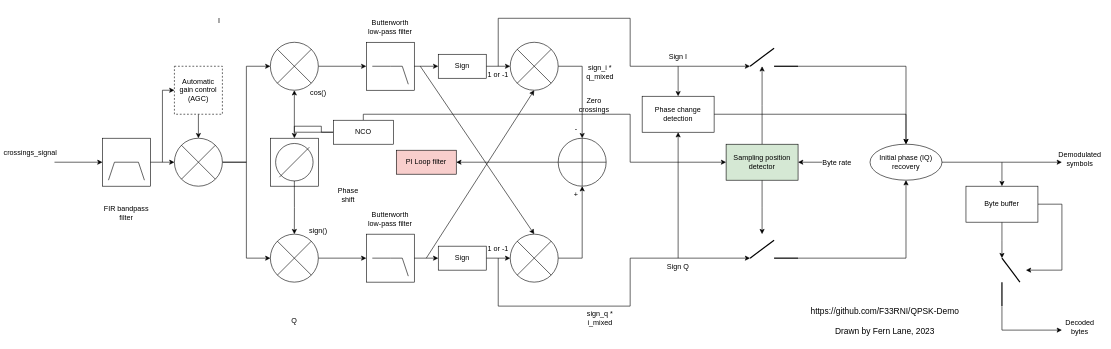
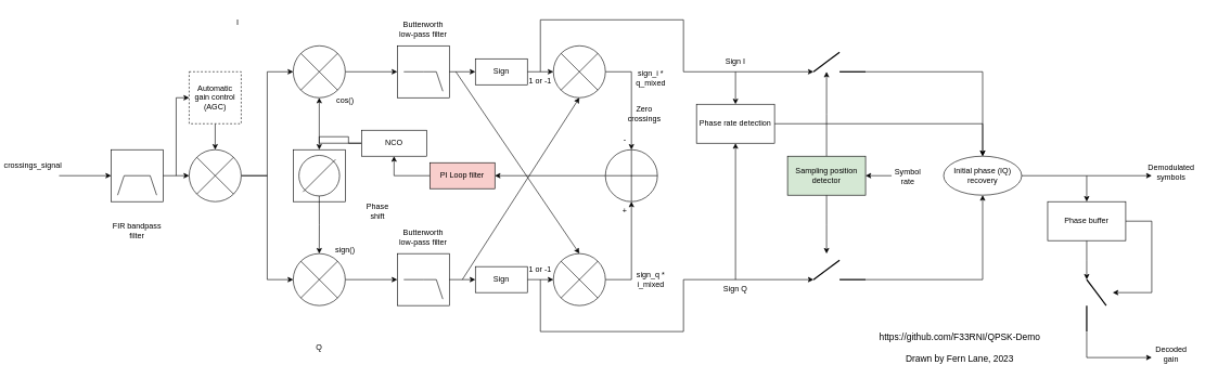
  <mxCell id="0" />
  <mxCell id="1" parent="0" />
  <mxCell id="2" value="" style="endArrow=classic;html=1;rounded=0;" parent="1" edge="1"><mxGeometry width="50" height="50" relative="1" as="geometry"><mxPoint x="90" y="270" as="sourcePoint" /><mxPoint x="170" y="270" as="targetPoint" /></mxGeometry></mxCell>
  <mxCell id="3" value="crossings_signal" style="text;html=1;strokeColor=none;fillColor=none;align=center;verticalAlign=middle;whiteSpace=wrap;rounded=0;" parent="1" vertex="1"><mxGeometry x="20" y="240" width="60" height="30" as="geometry" /></mxCell>
  <mxCell id="4" value="" style="group" parent="1" vertex="1" connectable="0"><mxGeometry x="1250" y="400" width="80" height="30" as="geometry" /></mxCell>
  <mxCell id="5" value="" style="endArrow=none;html=1;rounded=0;strokeWidth=2;" parent="4" edge="1"><mxGeometry width="50" height="50" relative="1" as="geometry"><mxPoint y="30" as="sourcePoint" /><mxPoint x="40" as="targetPoint" /></mxGeometry></mxCell>
  <mxCell id="6" value="" style="endArrow=none;html=1;rounded=0;strokeWidth=2;" parent="4" edge="1"><mxGeometry width="50" height="50" relative="1" as="geometry"><mxPoint x="40" y="30" as="sourcePoint" /><mxPoint x="80" y="30" as="targetPoint" /></mxGeometry></mxCell>
  <mxCell id="7" value="" style="group" parent="1" vertex="1" connectable="0"><mxGeometry x="450" y="230" width="80" height="80" as="geometry" /></mxCell>
  <mxCell id="8" value="" style="whiteSpace=wrap;html=1;aspect=fixed;" parent="7" vertex="1"><mxGeometry width="80" height="80" as="geometry" /></mxCell>
  <mxCell id="9" value="" style="ellipse;whiteSpace=wrap;html=1;aspect=fixed;" parent="7" vertex="1"><mxGeometry x="8.75" y="8.75" width="62.5" height="62.5" as="geometry" /></mxCell>
  <mxCell id="10" value="" style="endArrow=none;html=1;rounded=0;strokeWidth=1;" parent="7" edge="1"><mxGeometry width="50" height="50" relative="1" as="geometry"><mxPoint x="15" y="65" as="sourcePoint" /><mxPoint x="65" y="15" as="targetPoint" /></mxGeometry></mxCell>
  <mxCell id="11" value="" style="group" parent="1" vertex="1" connectable="0"><mxGeometry x="170" y="230" width="80" height="80" as="geometry" /></mxCell>
  <mxCell id="12" value="" style="rounded=0;whiteSpace=wrap;html=1;container=0;" parent="11" vertex="1"><mxGeometry width="80" height="80" as="geometry" /></mxCell>
  <mxCell id="13" value="" style="endArrow=none;html=1;rounded=0;entryX=0.875;entryY=0.875;entryDx=0;entryDy=0;exitX=0.125;exitY=0.875;exitDx=0;exitDy=0;exitPerimeter=0;entryPerimeter=0;" parent="11" source="12" target="12" edge="1"><mxGeometry width="50" height="50" relative="1" as="geometry"><mxPoint y="80" as="sourcePoint" /><mxPoint x="50" y="30" as="targetPoint" /><Array as="points"><mxPoint x="20" y="40" /><mxPoint x="60" y="40" /></Array></mxGeometry></mxCell>
  <mxCell id="14" value="FIR bandpass filter" style="text;html=1;strokeColor=none;fillColor=none;align=center;verticalAlign=middle;whiteSpace=wrap;rounded=0;" parent="1" vertex="1"><mxGeometry x="160" y="340" width="100" height="30" as="geometry" /></mxCell>
  <mxCell id="15" style="edgeStyle=orthogonalEdgeStyle;rounded=0;orthogonalLoop=1;jettySize=auto;html=1;entryX=0;entryY=0.5;entryDx=0;entryDy=0;strokeWidth=1;" parent="1" source="17" target="22" edge="1"><mxGeometry relative="1" as="geometry" /></mxCell>
  <mxCell id="16" style="edgeStyle=orthogonalEdgeStyle;rounded=0;orthogonalLoop=1;jettySize=auto;html=1;entryX=0;entryY=0.5;entryDx=0;entryDy=0;strokeWidth=1;" parent="1" source="17" target="24" edge="1"><mxGeometry relative="1" as="geometry" /></mxCell>
  <mxCell id="17" value="" style="shape=sumEllipse;perimeter=ellipsePerimeter;whiteSpace=wrap;html=1;backgroundOutline=1;" parent="1" vertex="1"><mxGeometry x="290" y="230" width="80" height="80" as="geometry" /></mxCell>
  <mxCell id="18" style="edgeStyle=orthogonalEdgeStyle;rounded=0;orthogonalLoop=1;jettySize=auto;html=1;entryX=0;entryY=0.5;entryDx=0;entryDy=0;strokeWidth=1;" parent="1" source="12" target="17" edge="1"><mxGeometry relative="1" as="geometry" /></mxCell>
  <mxCell id="19" style="edgeStyle=orthogonalEdgeStyle;rounded=0;orthogonalLoop=1;jettySize=auto;html=1;entryX=0.5;entryY=0;entryDx=0;entryDy=0;strokeWidth=1;" parent="1" source="20" target="17" edge="1"><mxGeometry relative="1" as="geometry" /></mxCell>
  <mxCell id="20" value="Automatic gain control (AGC)" style="rounded=0;whiteSpace=wrap;html=1;dashed=1;" parent="1" vertex="1"><mxGeometry x="290" y="110" width="80" height="80" as="geometry" /></mxCell>
  <mxCell id="21" style="edgeStyle=orthogonalEdgeStyle;rounded=0;orthogonalLoop=1;jettySize=auto;html=1;entryX=0;entryY=0.5;entryDx=0;entryDy=0;strokeWidth=1;" parent="1" source="22" target="36" edge="1"><mxGeometry relative="1" as="geometry" /></mxCell>
  <mxCell id="22" value="" style="shape=sumEllipse;perimeter=ellipsePerimeter;whiteSpace=wrap;html=1;backgroundOutline=1;" parent="1" vertex="1"><mxGeometry x="450" y="70" width="80" height="80" as="geometry" /></mxCell>
  <mxCell id="23" style="edgeStyle=orthogonalEdgeStyle;rounded=0;orthogonalLoop=1;jettySize=auto;html=1;entryX=0;entryY=0.5;entryDx=0;entryDy=0;strokeWidth=1;" parent="1" source="24" target="40" edge="1"><mxGeometry relative="1" as="geometry" /></mxCell>
  <mxCell id="24" value="" style="shape=sumEllipse;perimeter=ellipsePerimeter;whiteSpace=wrap;html=1;backgroundOutline=1;" parent="1" vertex="1"><mxGeometry x="450" y="390" width="80" height="80" as="geometry" /></mxCell>
  <mxCell id="25" style="edgeStyle=orthogonalEdgeStyle;rounded=0;orthogonalLoop=1;jettySize=auto;html=1;entryX=0.5;entryY=1;entryDx=0;entryDy=0;strokeWidth=1;" parent="1" source="28" target="22" edge="1"><mxGeometry relative="1" as="geometry" /></mxCell>
  <mxCell id="26" style="edgeStyle=orthogonalEdgeStyle;rounded=0;orthogonalLoop=1;jettySize=auto;html=1;entryX=0.5;entryY=0;entryDx=0;entryDy=0;strokeWidth=1;" parent="1" source="28" target="8" edge="1"><mxGeometry relative="1" as="geometry" /></mxCell>
- <mxCell id="27" style="edgeStyle=orthogonalEdgeStyle;rounded=0;orthogonalLoop=1;jettySize=auto;html=1;entryX=0;entryY=0.5;entryDx=0;entryDy=0;strokeWidth=1;" parent="1" source="28" target="74" edge="1"><mxGeometry relative="1" as="geometry"><Array as="points"><mxPoint x="1050" y="190" /><mxPoint x="1050" y="270" /></Array></mxGeometry></mxCell>
  <mxCell id="28" value="NCO" style="rounded=0;whiteSpace=wrap;html=1;" parent="1" vertex="1"><mxGeometry x="555" y="200" width="100" height="40" as="geometry" /></mxCell>
  <mxCell id="29" style="edgeStyle=orthogonalEdgeStyle;rounded=0;orthogonalLoop=1;jettySize=auto;html=1;strokeWidth=1;" parent="1" source="9" target="24" edge="1"><mxGeometry relative="1" as="geometry" /></mxCell>
  <mxCell id="30" value="Phase shift" style="text;html=1;strokeColor=none;fillColor=none;align=center;verticalAlign=middle;whiteSpace=wrap;rounded=0;" parent="1" vertex="1"><mxGeometry x="550" y="310" width="60" height="30" as="geometry" /></mxCell>
  <mxCell id="31" value="sign()" style="text;html=1;strokeColor=none;fillColor=none;align=center;verticalAlign=middle;whiteSpace=wrap;rounded=0;" parent="1" vertex="1"><mxGeometry x="500" y="370" width="60" height="30" as="geometry" /></mxCell>
  <mxCell id="32" value="cos()" style="text;html=1;strokeColor=none;fillColor=none;align=center;verticalAlign=middle;whiteSpace=wrap;rounded=0;" parent="1" vertex="1"><mxGeometry x="500" y="140" width="60" height="30" as="geometry" /></mxCell>
+ <mxCell id="33" style="edgeStyle=orthogonalEdgeStyle;rounded=0;orthogonalLoop=1;jettySize=auto;html=1;entryX=0.5;entryY=1;entryDx=0;entryDy=0;strokeWidth=1;" parent="1" source="34" target="28" edge="1"><mxGeometry relative="1" as="geometry" /></mxCell>
  <mxCell id="34" value="PI Loop filter" style="rounded=0;whiteSpace=wrap;html=1;fillColor=#f8cecc;" parent="1" vertex="1"><mxGeometry x="660" y="250" width="100" height="40" as="geometry" /></mxCell>
  <mxCell id="35" value="" style="group" parent="1" vertex="1" connectable="0"><mxGeometry x="610" y="70" width="80" height="80" as="geometry" /></mxCell>
  <mxCell id="36" value="" style="rounded=0;whiteSpace=wrap;html=1;container=0;" parent="35" vertex="1"><mxGeometry width="80" height="80" as="geometry" /></mxCell>
  <mxCell id="37" value="" style="endArrow=none;html=1;rounded=0;entryX=0.875;entryY=0.875;entryDx=0;entryDy=0;exitX=0.125;exitY=0.5;exitDx=0;exitDy=0;exitPerimeter=0;entryPerimeter=0;" parent="35" source="36" target="36" edge="1"><mxGeometry width="50" height="50" relative="1" as="geometry"><mxPoint y="80" as="sourcePoint" /><mxPoint x="50" y="30" as="targetPoint" /><Array as="points"><mxPoint x="40" y="40" /><mxPoint x="60" y="40" /></Array></mxGeometry></mxCell>
  <mxCell id="38" value="Butterworth low-pass filter" style="text;html=1;strokeColor=none;fillColor=none;align=center;verticalAlign=middle;whiteSpace=wrap;rounded=0;" parent="1" vertex="1"><mxGeometry x="610" y="30" width="80" height="30" as="geometry" /></mxCell>
  <mxCell id="39" value="" style="group" parent="1" vertex="1" connectable="0"><mxGeometry x="610" y="390" width="80" height="80" as="geometry" /></mxCell>
  <mxCell id="40" value="" style="rounded=0;whiteSpace=wrap;html=1;container=0;" parent="39" vertex="1"><mxGeometry width="80" height="80" as="geometry" /></mxCell>
  <mxCell id="41" value="" style="endArrow=none;html=1;rounded=0;entryX=0.875;entryY=0.875;entryDx=0;entryDy=0;exitX=0.125;exitY=0.5;exitDx=0;exitDy=0;exitPerimeter=0;entryPerimeter=0;" parent="39" source="40" target="40" edge="1"><mxGeometry width="50" height="50" relative="1" as="geometry"><mxPoint y="80" as="sourcePoint" /><mxPoint x="50" y="30" as="targetPoint" /><Array as="points"><mxPoint x="40" y="40" /><mxPoint x="60" y="40" /></Array></mxGeometry></mxCell>
  <mxCell id="42" value="Butterworth low-pass filter" style="text;html=1;strokeColor=none;fillColor=none;align=center;verticalAlign=middle;whiteSpace=wrap;rounded=0;" parent="1" vertex="1"><mxGeometry x="610" y="350" width="80" height="30" as="geometry" /></mxCell>
  <mxCell id="43" value="I" style="text;html=1;strokeColor=none;fillColor=none;align=center;verticalAlign=middle;whiteSpace=wrap;rounded=0;" parent="1" vertex="1"><mxGeometry x="335" y="20" width="60" height="30" as="geometry" /></mxCell>
  <mxCell id="44" value="Q" style="text;html=1;strokeColor=none;fillColor=none;align=center;verticalAlign=middle;whiteSpace=wrap;rounded=0;" parent="1" vertex="1"><mxGeometry x="460" y="520" width="60" height="30" as="geometry" /></mxCell>
  <mxCell id="45" style="edgeStyle=orthogonalEdgeStyle;rounded=0;orthogonalLoop=1;jettySize=auto;html=1;entryX=0;entryY=0.5;entryDx=0;entryDy=0;strokeWidth=1;" parent="1" source="46" target="52" edge="1"><mxGeometry relative="1" as="geometry" /></mxCell>
  <mxCell id="46" value="Sign" style="rounded=0;whiteSpace=wrap;html=1;" parent="1" vertex="1"><mxGeometry x="730" y="90" width="80" height="40" as="geometry" /></mxCell>
  <mxCell id="47" style="edgeStyle=orthogonalEdgeStyle;rounded=0;orthogonalLoop=1;jettySize=auto;html=1;entryX=0;entryY=0.5;entryDx=0;entryDy=0;strokeWidth=1;" parent="1" source="48" target="54" edge="1"><mxGeometry relative="1" as="geometry" /></mxCell>
  <mxCell id="48" value="Sign" style="rounded=0;whiteSpace=wrap;html=1;" parent="1" vertex="1"><mxGeometry x="730" y="410" width="80" height="40" as="geometry" /></mxCell>
  <mxCell id="49" style="edgeStyle=orthogonalEdgeStyle;rounded=0;orthogonalLoop=1;jettySize=auto;html=1;entryX=0;entryY=0.5;entryDx=0;entryDy=0;strokeWidth=1;" parent="1" source="36" target="46" edge="1"><mxGeometry relative="1" as="geometry" /></mxCell>
  <mxCell id="50" style="edgeStyle=orthogonalEdgeStyle;rounded=0;orthogonalLoop=1;jettySize=auto;html=1;entryX=0;entryY=0.5;entryDx=0;entryDy=0;strokeWidth=1;" parent="1" source="40" target="48" edge="1"><mxGeometry relative="1" as="geometry" /></mxCell>
  <mxCell id="51" style="edgeStyle=orthogonalEdgeStyle;rounded=0;orthogonalLoop=1;jettySize=auto;html=1;entryX=0.5;entryY=0;entryDx=0;entryDy=0;strokeWidth=1;" parent="1" source="52" target="56" edge="1"><mxGeometry relative="1" as="geometry"><Array as="points"><mxPoint x="970" y="110" /></Array></mxGeometry></mxCell>
  <mxCell id="52" value="" style="shape=sumEllipse;perimeter=ellipsePerimeter;whiteSpace=wrap;html=1;backgroundOutline=1;" parent="1" vertex="1"><mxGeometry x="850" y="70" width="80" height="80" as="geometry" /></mxCell>
  <mxCell id="53" style="edgeStyle=orthogonalEdgeStyle;rounded=0;orthogonalLoop=1;jettySize=auto;html=1;entryX=0.5;entryY=1;entryDx=0;entryDy=0;strokeWidth=1;" parent="1" source="54" target="56" edge="1"><mxGeometry relative="1" as="geometry"><Array as="points"><mxPoint x="970" y="430" /></Array></mxGeometry></mxCell>
  <mxCell id="54" value="" style="shape=sumEllipse;perimeter=ellipsePerimeter;whiteSpace=wrap;html=1;backgroundOutline=1;" parent="1" vertex="1"><mxGeometry x="850" y="390" width="80" height="80" as="geometry" /></mxCell>
  <mxCell id="55" style="edgeStyle=orthogonalEdgeStyle;rounded=0;orthogonalLoop=1;jettySize=auto;html=1;entryX=1;entryY=0.5;entryDx=0;entryDy=0;strokeWidth=1;" parent="1" source="56" target="34" edge="1"><mxGeometry relative="1" as="geometry" /></mxCell>
  <mxCell id="56" value="" style="shape=orEllipse;perimeter=ellipsePerimeter;whiteSpace=wrap;html=1;backgroundOutline=1;" parent="1" vertex="1"><mxGeometry x="930" y="230" width="80" height="80" as="geometry" /></mxCell>
  <mxCell id="57" value="+" style="text;html=1;strokeColor=none;fillColor=none;align=center;verticalAlign=middle;whiteSpace=wrap;rounded=0;" parent="1" vertex="1"><mxGeometry x="930" y="310" width="60" height="30" as="geometry" /></mxCell>
  <mxCell id="58" value="-" style="text;html=1;strokeColor=none;fillColor=none;align=center;verticalAlign=middle;whiteSpace=wrap;rounded=0;" parent="1" vertex="1"><mxGeometry x="930" y="200" width="60" height="30" as="geometry" /></mxCell>
  <mxCell id="59" value="" style="endArrow=classic;html=1;rounded=0;strokeWidth=1;entryX=0.5;entryY=0;entryDx=0;entryDy=0;" parent="1" target="54" edge="1"><mxGeometry width="50" height="50" relative="1" as="geometry"><mxPoint x="700" y="110" as="sourcePoint" /><mxPoint x="790" y="180" as="targetPoint" /></mxGeometry></mxCell>
  <mxCell id="60" value="" style="endArrow=classic;html=1;rounded=0;strokeWidth=1;entryX=0.5;entryY=1;entryDx=0;entryDy=0;" parent="1" target="52" edge="1"><mxGeometry width="50" height="50" relative="1" as="geometry"><mxPoint x="710" y="430" as="sourcePoint" /><mxPoint x="780" y="330" as="targetPoint" /></mxGeometry></mxCell>
  <mxCell id="61" value="sign_i * q_mixed" style="text;html=1;strokeColor=none;fillColor=none;align=center;verticalAlign=middle;whiteSpace=wrap;rounded=0;" parent="1" vertex="1"><mxGeometry x="970" y="105" width="60" height="30" as="geometry" /></mxCell>
- <mxCell id="62" value="sign_q * i_mixed" style="text;html=1;strokeColor=none;fillColor=none;align=center;verticalAlign=middle;whiteSpace=wrap;rounded=0;" parent="1" vertex="1"><mxGeometry x="970" y="515" width="60" height="30" as="geometry" /></mxCell>
+ <mxCell id="62" value="sign_q * i_mixed" style="text;html=1;strokeColor=none;fillColor=none;align=center;verticalAlign=middle;whiteSpace=wrap;rounded=0;" parent="1" vertex="1"><mxGeometry x="970" y="415" width="60" height="30" as="geometry" /></mxCell>
  <mxCell id="63" style="edgeStyle=orthogonalEdgeStyle;rounded=0;orthogonalLoop=1;jettySize=auto;html=1;strokeWidth=1;" parent="1" source="64" edge="1"><mxGeometry relative="1" as="geometry"><mxPoint x="1250" y="110" as="targetPoint" /><Array as="points"><mxPoint x="830" y="30" /><mxPoint x="1050" y="30" /><mxPoint x="1050" y="110" /></Array></mxGeometry></mxCell>
  <mxCell id="64" value="1 or -1" style="text;html=1;strokeColor=none;fillColor=none;align=center;verticalAlign=middle;whiteSpace=wrap;rounded=0;" parent="1" vertex="1"><mxGeometry x="800" y="110" width="60" height="30" as="geometry" /></mxCell>
  <mxCell id="65" style="edgeStyle=orthogonalEdgeStyle;rounded=0;orthogonalLoop=1;jettySize=auto;html=1;strokeWidth=1;" parent="1" source="66" edge="1"><mxGeometry relative="1" as="geometry"><mxPoint x="1250" y="430" as="targetPoint" /><Array as="points"><mxPoint x="830" y="510" /><mxPoint x="1050" y="510" /><mxPoint x="1050" y="430" /></Array></mxGeometry></mxCell>
  <mxCell id="66" value="1 or -1" style="text;html=1;strokeColor=none;fillColor=none;align=center;verticalAlign=middle;whiteSpace=wrap;rounded=0;" parent="1" vertex="1"><mxGeometry x="800" y="400" width="60" height="30" as="geometry" /></mxCell>
  <mxCell id="67" value="" style="group;rotation=90;" parent="1" vertex="1" connectable="0"><mxGeometry x="1645" y="455" width="80" height="30" as="geometry" /></mxCell>
  <mxCell id="68" value="" style="endArrow=none;html=1;rounded=0;strokeWidth=2;" parent="67" edge="1"><mxGeometry width="50" height="50" relative="1" as="geometry"><mxPoint x="25" y="-25" as="sourcePoint" /><mxPoint x="55" y="15" as="targetPoint" /></mxGeometry></mxCell>
  <mxCell id="69" value="" style="endArrow=none;html=1;rounded=0;strokeWidth=2;" parent="67" edge="1"><mxGeometry width="50" height="50" relative="1" as="geometry"><mxPoint x="25" y="15" as="sourcePoint" /><mxPoint x="25" y="55" as="targetPoint" /></mxGeometry></mxCell>
  <mxCell id="70" value="Sign I" style="text;html=1;strokeColor=none;fillColor=none;align=center;verticalAlign=middle;whiteSpace=wrap;rounded=0;" parent="1" vertex="1"><mxGeometry x="1100" y="80" width="60" height="30" as="geometry" /></mxCell>
  <mxCell id="71" value="Sign Q" style="text;html=1;strokeColor=none;fillColor=none;align=center;verticalAlign=middle;whiteSpace=wrap;rounded=0;" parent="1" vertex="1"><mxGeometry x="1100" y="430" width="60" height="30" as="geometry" /></mxCell>
  <mxCell id="72" style="edgeStyle=orthogonalEdgeStyle;rounded=0;orthogonalLoop=1;jettySize=auto;html=1;strokeWidth=1;" parent="1" source="74" edge="1"><mxGeometry relative="1" as="geometry"><mxPoint x="1270" y="110" as="targetPoint" /></mxGeometry></mxCell>
  <mxCell id="73" style="edgeStyle=orthogonalEdgeStyle;rounded=0;orthogonalLoop=1;jettySize=auto;html=1;strokeWidth=1;" parent="1" source="74" edge="1"><mxGeometry relative="1" as="geometry"><mxPoint x="1270" y="390" as="targetPoint" /></mxGeometry></mxCell>
  <mxCell id="74" value="Sampling position detector" style="rounded=0;whiteSpace=wrap;html=1;fillColor=#d5e8d4;" parent="1" vertex="1"><mxGeometry x="1210" y="240" width="120" height="60" as="geometry" /></mxCell>
  <mxCell id="75" value="Zero crossings" style="text;html=1;strokeColor=none;fillColor=none;align=center;verticalAlign=middle;whiteSpace=wrap;rounded=0;" parent="1" vertex="1"><mxGeometry x="960" y="160" width="60" height="30" as="geometry" /></mxCell>
- <mxCell id="76" value="Byte rate" style="text;html=1;strokeColor=none;fillColor=none;align=center;verticalAlign=middle;whiteSpace=wrap;rounded=0;" parent="1" vertex="1"><mxGeometry x="1365" y="256" width="60" height="30" as="geometry" /></mxCell>
+ <mxCell id="76" value="Symbol rate" style="text;html=1;strokeColor=none;fillColor=none;align=center;verticalAlign=middle;whiteSpace=wrap;rounded=0;" parent="1" vertex="1"><mxGeometry x="1365" y="256" width="60" height="30" as="geometry" /></mxCell>
  <mxCell id="77" style="edgeStyle=orthogonalEdgeStyle;rounded=0;orthogonalLoop=1;jettySize=auto;html=1;strokeWidth=1;" parent="1" source="78" edge="1"><mxGeometry relative="1" as="geometry"><mxPoint x="1770" y="270" as="targetPoint" /></mxGeometry></mxCell>
  <mxCell id="78" value="Initial phase (IQ) recovery" style="ellipse;whiteSpace=wrap;html=1;" parent="1" vertex="1"><mxGeometry x="1450" y="240" width="120" height="60" as="geometry" /></mxCell>
  <mxCell id="79" value="" style="endArrow=classic;html=1;rounded=0;strokeWidth=1;entryX=0.5;entryY=0;entryDx=0;entryDy=0;" parent="1" target="78" edge="1"><mxGeometry width="50" height="50" relative="1" as="geometry"><mxPoint x="1330" y="110" as="sourcePoint" /><mxPoint x="1470" y="90" as="targetPoint" /><Array as="points"><mxPoint x="1510" y="110" /></Array></mxGeometry></mxCell>
  <mxCell id="80" value="" style="endArrow=classic;html=1;rounded=0;strokeWidth=1;entryX=1;entryY=0.5;entryDx=0;entryDy=0;" parent="1" target="74" edge="1"><mxGeometry width="50" height="50" relative="1" as="geometry"><mxPoint x="1370" y="270" as="sourcePoint" /><mxPoint x="1420" y="220" as="targetPoint" /></mxGeometry></mxCell>
  <mxCell id="81" style="edgeStyle=orthogonalEdgeStyle;rounded=0;orthogonalLoop=1;jettySize=auto;html=1;strokeWidth=1;" parent="1" source="82" target="78" edge="1"><mxGeometry relative="1" as="geometry" /></mxCell>
- <mxCell id="82" value="Phase change detection" style="rounded=0;whiteSpace=wrap;html=1;" parent="1" vertex="1"><mxGeometry x="1070" y="160" width="120" height="60" as="geometry" /></mxCell>
+ <mxCell id="82" value="Phase rate detection" style="rounded=0;whiteSpace=wrap;html=1;" parent="1" vertex="1"><mxGeometry x="1070" y="160" width="120" height="60" as="geometry" /></mxCell>
  <mxCell id="83" value="" style="endArrow=classic;html=1;rounded=0;strokeWidth=1;entryX=0.5;entryY=1;entryDx=0;entryDy=0;" parent="1" target="82" edge="1"><mxGeometry width="50" height="50" relative="1" as="geometry"><mxPoint x="1130" y="430" as="sourcePoint" /><mxPoint x="1150" y="310" as="targetPoint" /></mxGeometry></mxCell>
  <mxCell id="84" value="" style="endArrow=classic;html=1;rounded=0;strokeWidth=1;" parent="1" target="82" edge="1"><mxGeometry width="50" height="50" relative="1" as="geometry"><mxPoint x="1130" y="110" as="sourcePoint" /><mxPoint x="1150" as="targetPoint" y="-10" /></mxGeometry></mxCell>
  <mxCell id="85" value="" style="endArrow=classic;html=1;rounded=0;strokeWidth=1;entryX=0.5;entryY=1;entryDx=0;entryDy=0;" parent="1" target="78" edge="1"><mxGeometry width="50" height="50" relative="1" as="geometry"><mxPoint x="1330" y="430" as="sourcePoint" /><mxPoint x="1490" y="410" as="targetPoint" /><Array as="points"><mxPoint x="1510" y="430" /></Array></mxGeometry></mxCell>
  <mxCell id="86" style="edgeStyle=orthogonalEdgeStyle;rounded=0;orthogonalLoop=1;jettySize=auto;html=1;strokeWidth=1;" parent="1" source="88" edge="1"><mxGeometry relative="1" as="geometry"><mxPoint x="1670" y="430" as="targetPoint" /></mxGeometry></mxCell>
  <mxCell id="87" style="edgeStyle=orthogonalEdgeStyle;rounded=0;orthogonalLoop=1;jettySize=auto;html=1;strokeWidth=1;" parent="1" source="88" edge="1"><mxGeometry relative="1" as="geometry"><mxPoint x="1710" y="450" as="targetPoint" /><Array as="points"><mxPoint x="1770" y="340" /><mxPoint x="1770" y="450" /></Array></mxGeometry></mxCell>
- <mxCell id="88" value="Byte&amp;nbsp;buffer" style="rounded=0;whiteSpace=wrap;html=1;" parent="1" vertex="1"><mxGeometry x="1610" y="310" width="120" height="60" as="geometry" /></mxCell>
+ <mxCell id="88" value="Phase&amp;nbsp;buffer" style="rounded=0;whiteSpace=wrap;html=1;" parent="1" vertex="1"><mxGeometry x="1610" y="310" width="120" height="60" as="geometry" /></mxCell>
  <mxCell id="89" value="Demodulated symbols" style="text;html=1;strokeColor=none;fillColor=none;align=center;verticalAlign=middle;whiteSpace=wrap;rounded=0;" parent="1" vertex="1"><mxGeometry x="1770" y="250" width="60" height="30" as="geometry" /></mxCell>
  <mxCell id="90" value="" style="endArrow=classic;html=1;rounded=0;strokeWidth=1;" parent="1" edge="1"><mxGeometry width="50" height="50" relative="1" as="geometry"><mxPoint x="1670" y="270" as="sourcePoint" /><mxPoint x="1670" y="310" as="targetPoint" /></mxGeometry></mxCell>
  <mxCell id="91" value="" style="group" parent="1" vertex="1" connectable="0"><mxGeometry x="1250" y="80" width="80" height="30" as="geometry" /></mxCell>
  <mxCell id="92" value="" style="endArrow=none;html=1;rounded=0;strokeWidth=2;" parent="91" edge="1"><mxGeometry width="50" height="50" relative="1" as="geometry"><mxPoint y="30" as="sourcePoint" /><mxPoint x="40" as="targetPoint" /></mxGeometry></mxCell>
  <mxCell id="93" value="" style="endArrow=none;html=1;rounded=0;strokeWidth=2;" parent="91" edge="1"><mxGeometry width="50" height="50" relative="1" as="geometry"><mxPoint x="40" y="30" as="sourcePoint" /><mxPoint x="80" y="30" as="targetPoint" /></mxGeometry></mxCell>
  <mxCell id="94" value="" style="endArrow=classic;html=1;rounded=0;strokeWidth=1;" parent="1" edge="1"><mxGeometry width="50" height="50" relative="1" as="geometry"><mxPoint x="1670" y="510" as="sourcePoint" /><mxPoint x="1770" y="550" as="targetPoint" /><Array as="points"><mxPoint x="1670" y="550" /></Array></mxGeometry></mxCell>
- <mxCell id="95" value="Decoded bytes" style="text;html=1;strokeColor=none;fillColor=none;align=center;verticalAlign=middle;whiteSpace=wrap;rounded=0;" parent="1" vertex="1"><mxGeometry x="1770" y="530" width="60" height="30" as="geometry" /></mxCell>
+ <mxCell id="95" value="Decoded gain" style="text;html=1;strokeColor=none;fillColor=none;align=center;verticalAlign=middle;whiteSpace=wrap;rounded=0;" parent="1" vertex="1"><mxGeometry x="1770" y="530" width="60" height="30" as="geometry" /></mxCell>
  <mxCell id="96" value="https://github.com/F33RNI/QPSK-Demo&lt;br&gt;&lt;br&gt;Drawn by Fern Lane, 2023" style="text;html=1;strokeColor=none;fillColor=none;align=center;verticalAlign=middle;whiteSpace=wrap;rounded=0;strokeWidth=1;fontSize=14;fontStyle=0" parent="1" vertex="1"><mxGeometry x="1340" y="520" width="270" height="30" as="geometry" /></mxCell>
  <mxCell id="97" value="" style="endArrow=classic;html=1;rounded=0;entryX=0;entryY=0.5;entryDx=0;entryDy=0;" edge="1" parent="1" target="20"><mxGeometry width="50" height="50" relative="1" as="geometry"><mxPoint x="270" y="270" as="sourcePoint" /><mxPoint x="320" y="220" as="targetPoint" /><Array as="points"><mxPoint x="270" y="150" /></Array></mxGeometry></mxCell>
